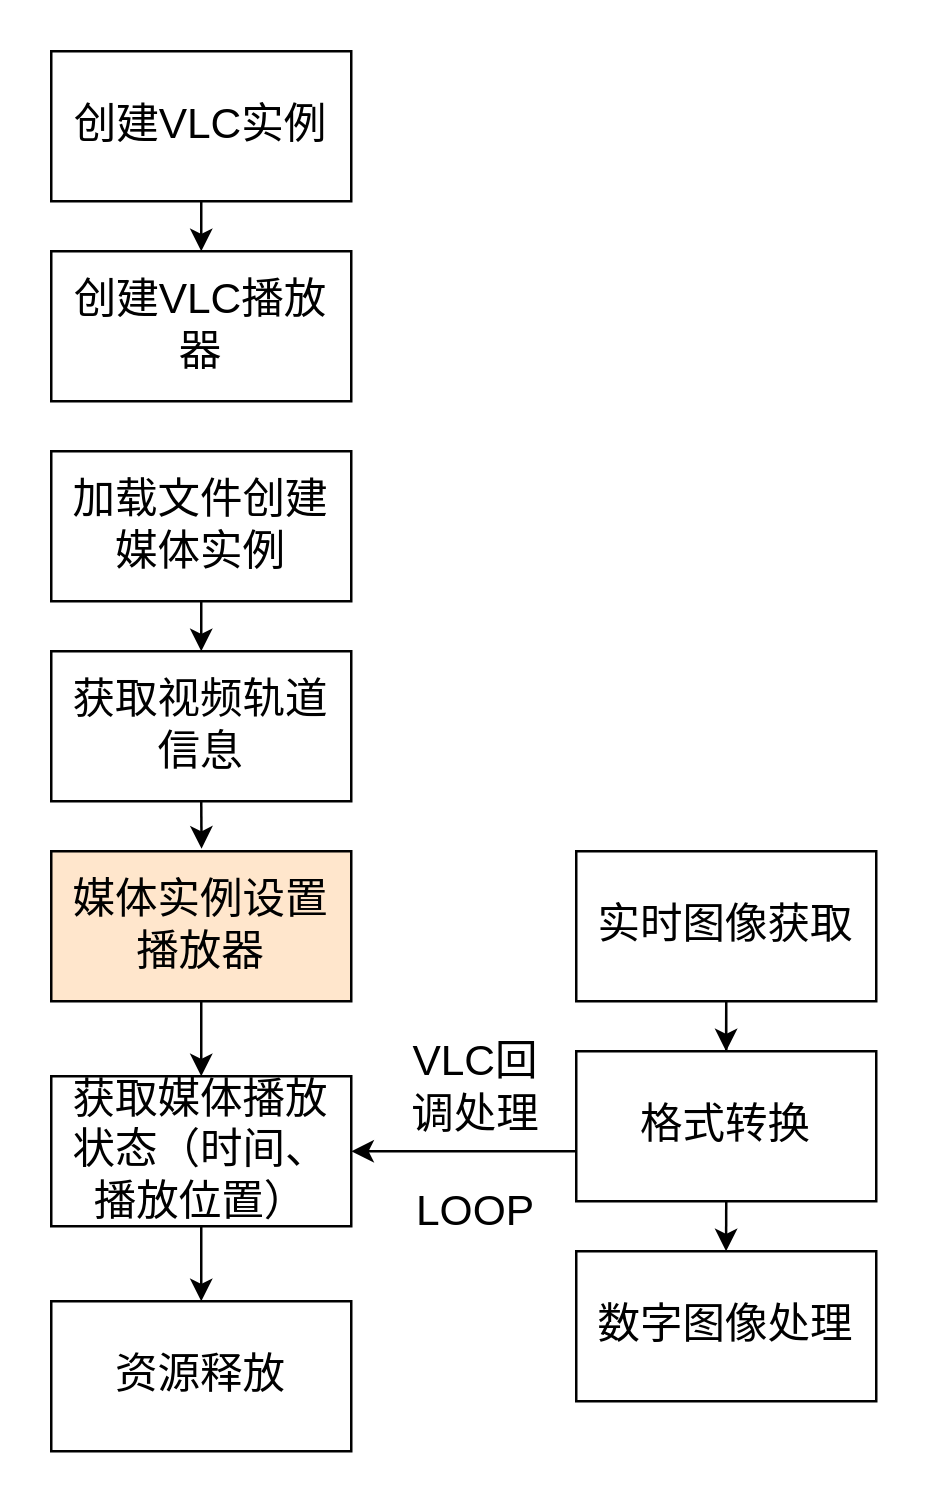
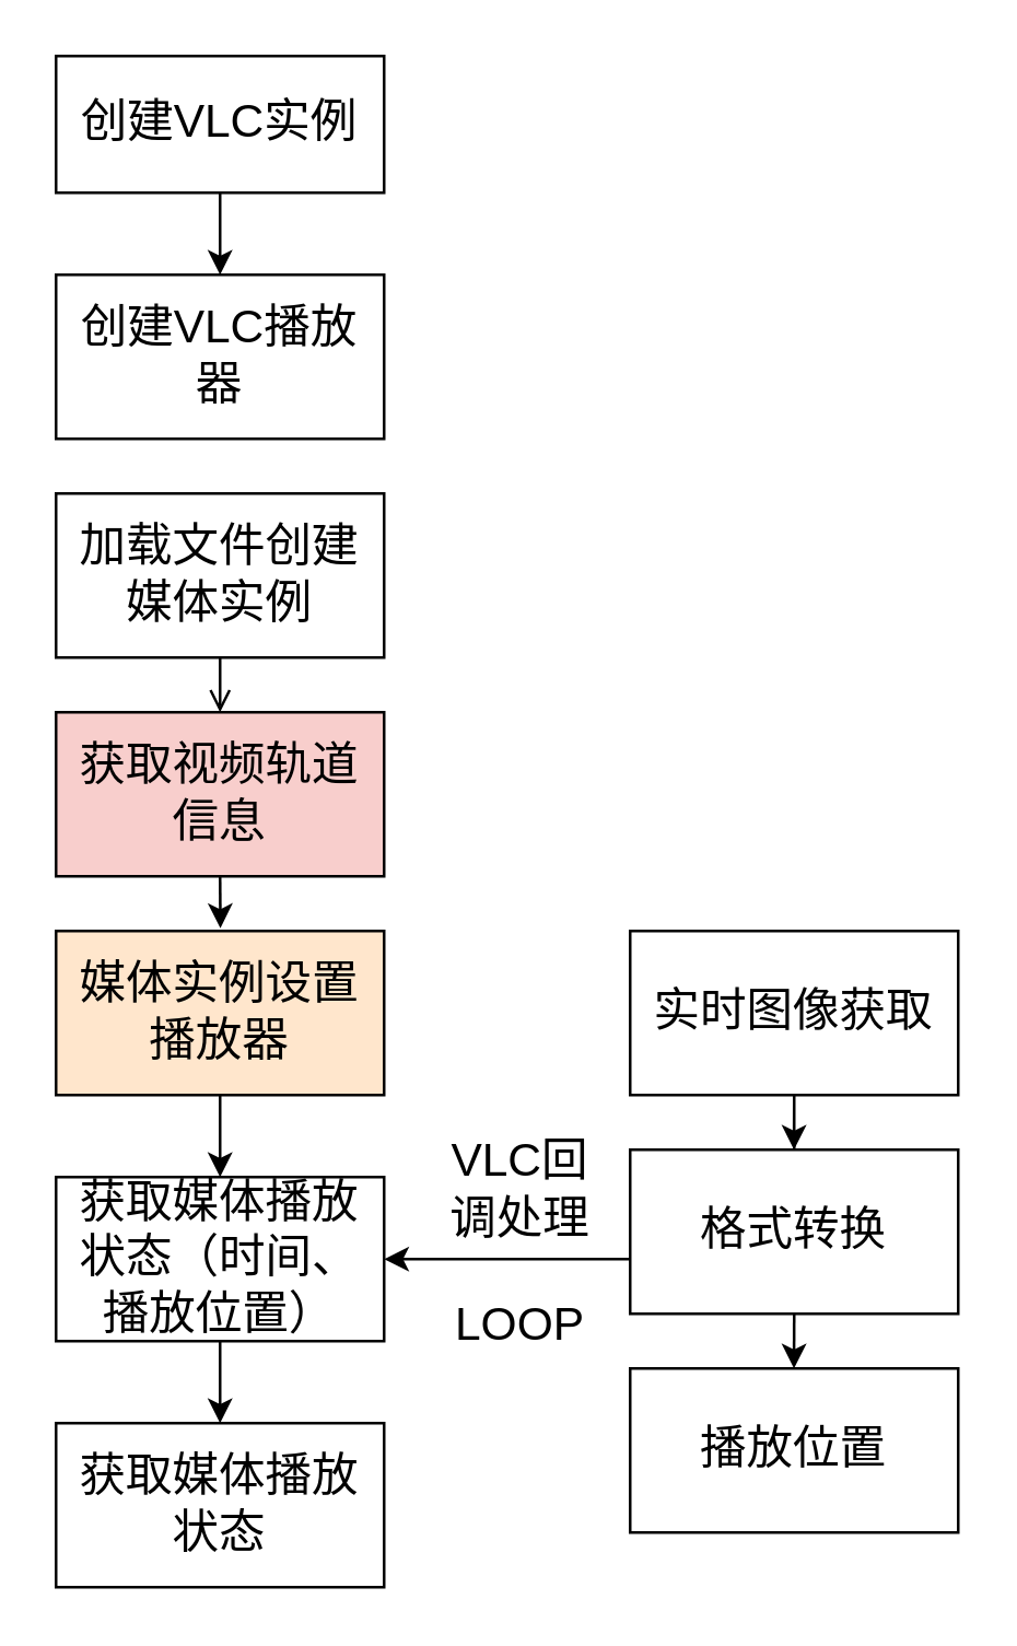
  <mxCell id="0" />
  <mxCell id="1" parent="0" />
  <mxCell id="2" value="创建VLC播放器" style="rounded=0;whiteSpace=wrap;html=1;fontSize=17;" vertex="1" parent="1"><mxGeometry x="20" y="100" width="120" height="60" as="geometry" /></mxCell>
  <mxCell id="3" style="edgeStyle=orthogonalEdgeStyle;rounded=0;orthogonalLoop=1;jettySize=auto;html=1;exitX=0.5;exitY=1;exitDx=0;exitDy=0;entryX=0.5;entryY=0;entryDx=0;entryDy=0;fontSize=17;" edge="1" parent="1" source="4" target="2"><mxGeometry relative="1" as="geometry" /></mxCell>
- <mxCell id="4" value="创建VLC实例" style="rounded=0;whiteSpace=wrap;html=1;fontSize=17;" vertex="1" parent="1"><mxGeometry x="20" y="20" width="120" height="60" as="geometry" /></mxCell>
- <mxCell id="5" style="edgeStyle=orthogonalEdgeStyle;rounded=0;orthogonalLoop=1;jettySize=auto;html=1;exitX=0.5;exitY=1;exitDx=0;exitDy=0;entryX=0.5;entryY=0;entryDx=0;entryDy=0;fontSize=17;" edge="1" parent="1" source="6" target="8"><mxGeometry relative="1" as="geometry" /></mxCell>
+ <mxCell id="4" value="创建VLC实例" style="rounded=0;whiteSpace=wrap;html=1;fontSize=17;" vertex="1" parent="1"><mxGeometry x="20" y="20" width="120" height="50" as="geometry" /></mxCell>
+ <mxCell id="5" style="edgeStyle=orthogonalEdgeStyle;rounded=0;orthogonalLoop=1;jettySize=auto;html=1;exitX=0.5;exitY=1;exitDx=0;exitDy=0;entryX=0.5;entryY=0;entryDx=0;entryDy=0;fontSize=17;endArrow=open;" edge="1" parent="1" source="6" target="8"><mxGeometry relative="1" as="geometry" /></mxCell>
  <mxCell id="6" value="加载文件创建媒体实例" style="rounded=0;whiteSpace=wrap;html=1;fontSize=17;" vertex="1" parent="1"><mxGeometry x="20" y="180" width="120" height="60" as="geometry" /></mxCell>
  <mxCell id="7" style="edgeStyle=orthogonalEdgeStyle;rounded=0;orthogonalLoop=1;jettySize=auto;html=1;exitX=0.5;exitY=1;exitDx=0;exitDy=0;entryX=0.501;entryY=-0.017;entryDx=0;entryDy=0;entryPerimeter=0;fontSize=17;" edge="1" parent="1" source="8" target="10"><mxGeometry relative="1" as="geometry" /></mxCell>
- <mxCell id="8" value="获取视频轨道信息" style="rounded=0;whiteSpace=wrap;html=1;fontSize=17;" vertex="1" parent="1"><mxGeometry x="20" y="260" width="120" height="60" as="geometry" /></mxCell>
+ <mxCell id="8" value="获取视频轨道信息" style="rounded=0;whiteSpace=wrap;html=1;fontSize=17;fillColor=#f8cecc;" vertex="1" parent="1"><mxGeometry x="20" y="260" width="120" height="60" as="geometry" /></mxCell>
  <mxCell id="9" style="edgeStyle=orthogonalEdgeStyle;rounded=0;orthogonalLoop=1;jettySize=auto;html=1;exitX=0.5;exitY=1;exitDx=0;exitDy=0;entryX=0.5;entryY=0;entryDx=0;entryDy=0;fontSize=17;" edge="1" parent="1" source="10" target="12"><mxGeometry relative="1" as="geometry" /></mxCell>
  <mxCell id="10" value="媒体实例设置播放器" style="rounded=0;whiteSpace=wrap;html=1;fontSize=17;fillColor=#ffe6cc;" vertex="1" parent="1"><mxGeometry x="20" y="340" width="120" height="60" as="geometry" /></mxCell>
  <mxCell id="11" style="edgeStyle=orthogonalEdgeStyle;rounded=0;orthogonalLoop=1;jettySize=auto;html=1;exitX=0.5;exitY=1;exitDx=0;exitDy=0;entryX=0.5;entryY=0;entryDx=0;entryDy=0;fontSize=17;" edge="1" parent="1" source="12" target="13"><mxGeometry relative="1" as="geometry" /></mxCell>
  <mxCell id="12" value="获取媒体播放状态（时间、播放位置）" style="rounded=0;whiteSpace=wrap;html=1;fontSize=17;" vertex="1" parent="1"><mxGeometry x="20" y="430" width="120" height="60" as="geometry" /></mxCell>
- <mxCell id="13" value="资源释放" style="rounded=0;whiteSpace=wrap;html=1;fontSize=17;" vertex="1" parent="1"><mxGeometry x="20" y="520" width="120" height="60" as="geometry" /></mxCell>
+ <mxCell id="13" value="获取媒体播放状态" style="rounded=0;whiteSpace=wrap;html=1;fontSize=17;" vertex="1" parent="1"><mxGeometry x="20" y="520" width="120" height="60" as="geometry" /></mxCell>
  <mxCell id="14" value="" style="endArrow=classic;html=1;rounded=0;fontSize=17;entryX=1;entryY=0.5;entryDx=0;entryDy=0;" edge="1" parent="1" target="12"><mxGeometry width="50" height="50" relative="1" as="geometry"><mxPoint x="230" y="460" as="sourcePoint" /><mxPoint x="240" y="440" as="targetPoint" /><Array as="points" /></mxGeometry></mxCell>
  <mxCell id="15" value="" style="group" vertex="1" connectable="0" parent="1"><mxGeometry x="230" y="340" width="120" height="220" as="geometry" /></mxCell>
  <mxCell id="16" value="实时图像获取" style="rounded=0;whiteSpace=wrap;html=1;fontSize=17;" vertex="1" parent="15"><mxGeometry width="120" height="60" as="geometry" /></mxCell>
- <mxCell id="17" value="数字图像处理" style="rounded=0;whiteSpace=wrap;html=1;fontSize=17;" vertex="1" parent="15"><mxGeometry y="160" width="120" height="60" as="geometry" /></mxCell>
+ <mxCell id="17" value="播放位置" style="rounded=0;whiteSpace=wrap;html=1;fontSize=17;" vertex="1" parent="15"><mxGeometry y="160" width="120" height="60" as="geometry" /></mxCell>
  <mxCell id="18" value="格式转换" style="rounded=0;whiteSpace=wrap;html=1;fontSize=17;" vertex="1" parent="15"><mxGeometry y="80" width="120" height="60" as="geometry" /></mxCell>
  <mxCell id="19" value="VLC回调处理" style="text;html=1;strokeColor=none;fillColor=none;align=center;verticalAlign=middle;whiteSpace=wrap;rounded=0;fontSize=17;" vertex="1" parent="1"><mxGeometry x="160" y="410" width="60" height="50" as="geometry" /></mxCell>
  <mxCell id="20" style="edgeStyle=orthogonalEdgeStyle;rounded=0;orthogonalLoop=1;jettySize=auto;html=1;fontSize=17;" edge="1" parent="1" source="18"><mxGeometry relative="1" as="geometry"><mxPoint x="289.923" y="420" as="targetPoint" /></mxGeometry></mxCell>
  <mxCell id="21" style="edgeStyle=orthogonalEdgeStyle;rounded=0;orthogonalLoop=1;jettySize=auto;html=1;exitX=0.5;exitY=1;exitDx=0;exitDy=0;fontSize=17;" edge="1" parent="1" source="18"><mxGeometry relative="1" as="geometry"><mxPoint x="289.923" y="500" as="targetPoint" /></mxGeometry></mxCell>
  <mxCell id="22" value="LOOP" style="text;html=1;strokeColor=none;fillColor=none;align=center;verticalAlign=middle;whiteSpace=wrap;rounded=0;fontSize=17;" vertex="1" parent="1"><mxGeometry x="160" y="460" width="60" height="50" as="geometry" /></mxCell>
